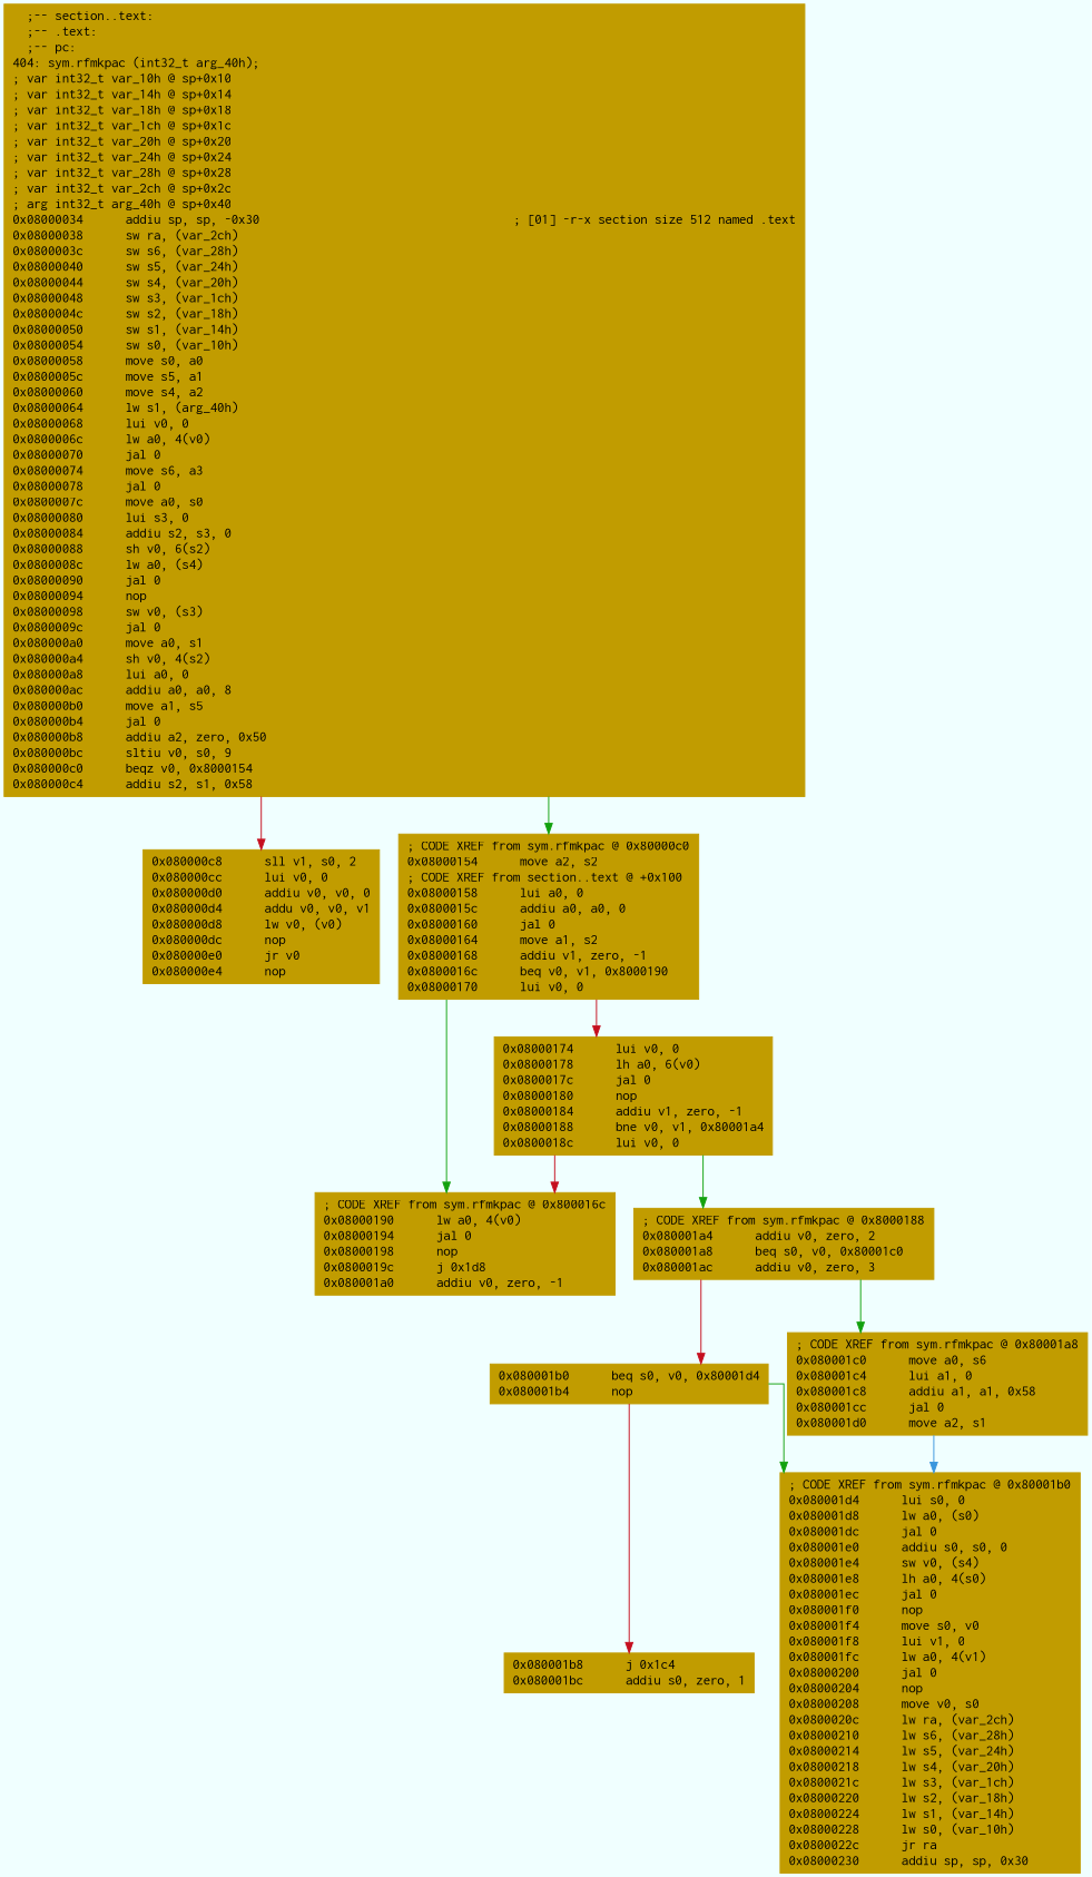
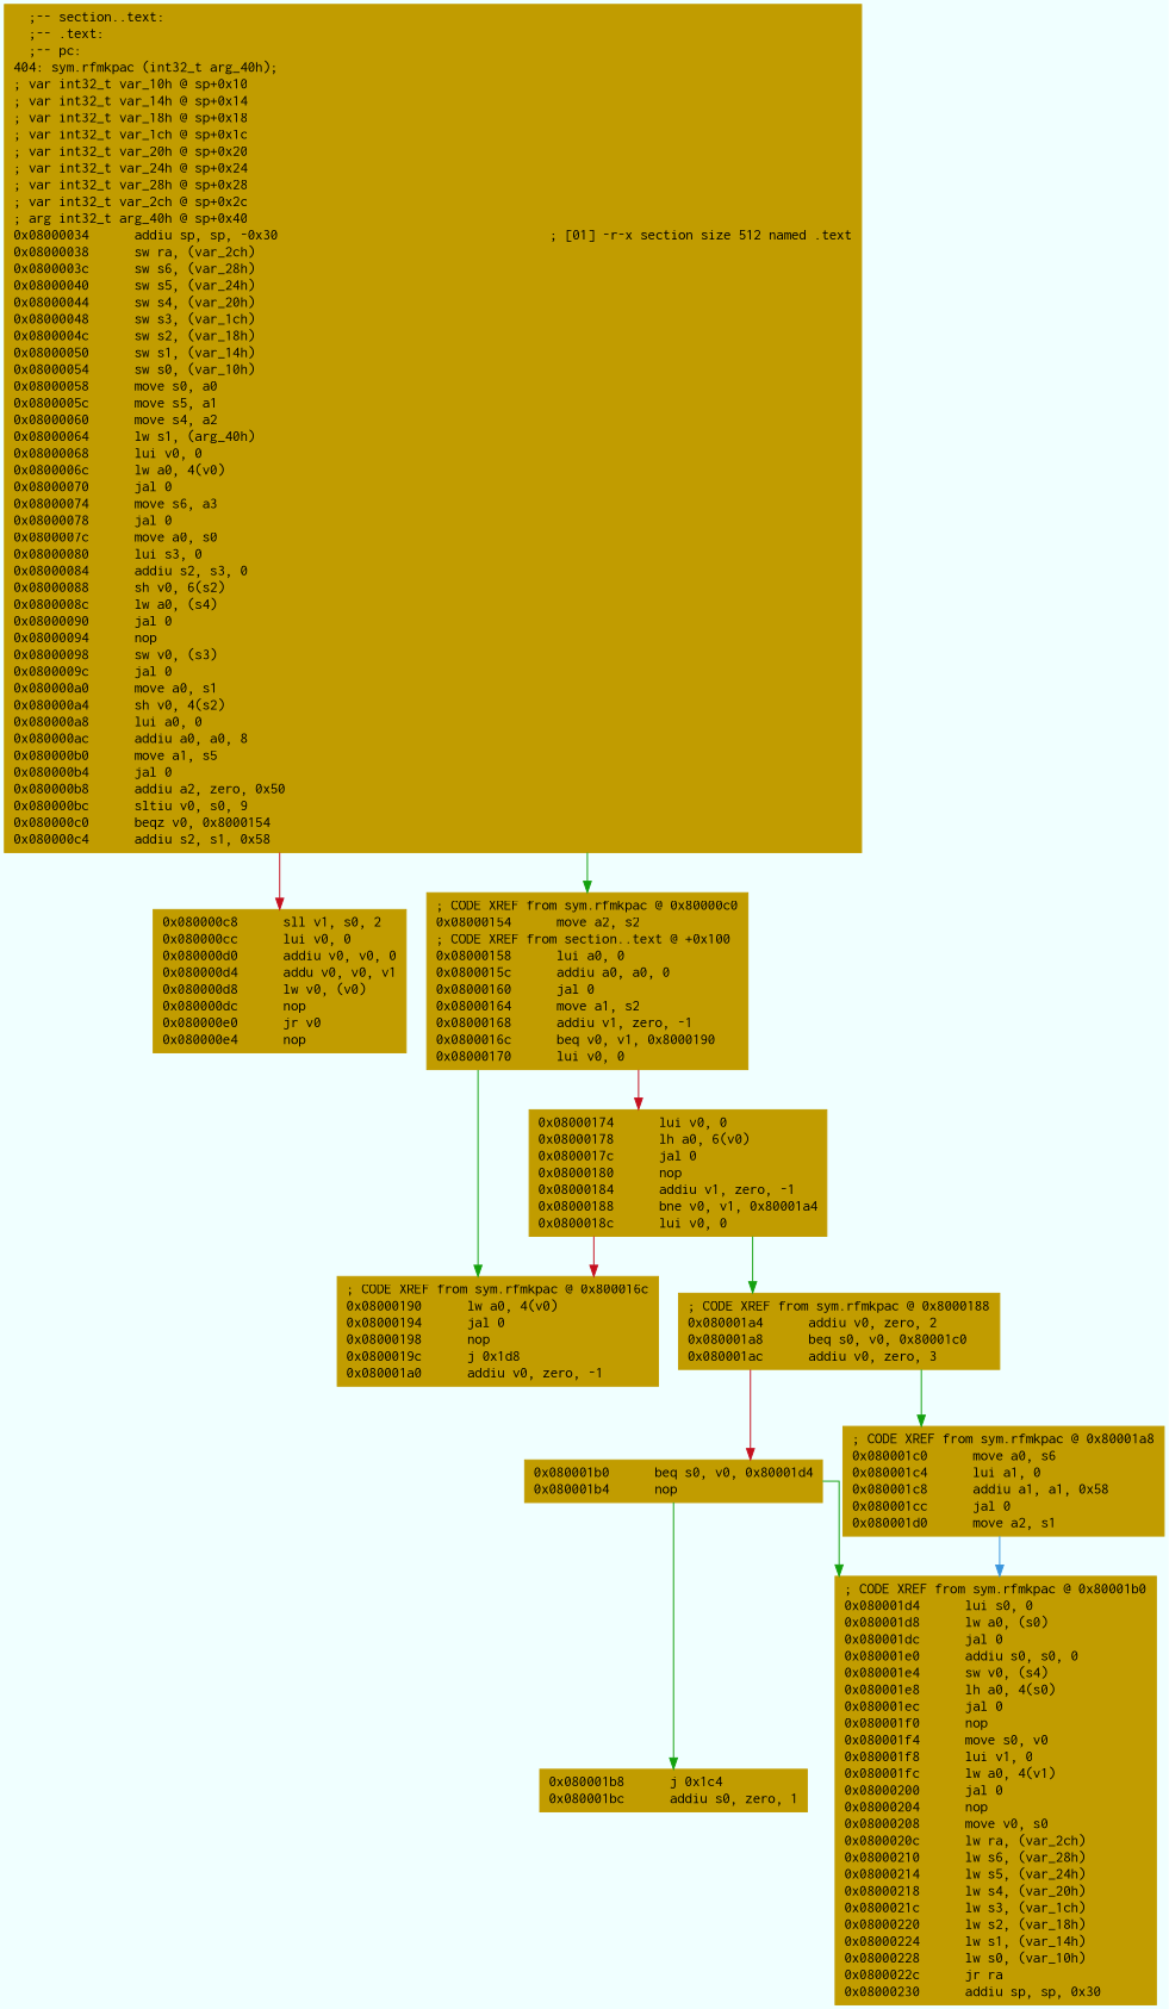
  digraph {
    bgcolor=azure
    fontname=Courier
    fontsize=8
    splines=ortho
    node [color="#c19c00" fillcolor="#c19c00" fontname=Courier shape=box style=filled]
    edge [arrowhead=normal color="#c50f1f"]
    n1 [label="  ;-- section..text:\l  ;-- .text:\l  ;-- pc:\l404: sym.rfmkpac (int32_t arg_40h);\l; var int32_t var_10h @ sp+0x10\l; var int32_t var_14h @ sp+0x14\l; var int32_t var_18h @ sp+0x18\l; var int32_t var_1ch @ sp+0x1c\l; var int32_t var_20h @ sp+0x20\l; var int32_t var_24h @ sp+0x24\l; var int32_t var_28h @ sp+0x28\l; var int32_t var_2ch @ sp+0x2c\l; arg int32_t arg_40h @ sp+0x40\l0x08000034      addiu sp, sp, -0x30                                    ; [01] -r-x section size 512 named .text\l0x08000038      sw ra, (var_2ch)\l0x0800003c      sw s6, (var_28h)\l0x08000040      sw s5, (var_24h)\l0x08000044      sw s4, (var_20h)\l0x08000048      sw s3, (var_1ch)\l0x0800004c      sw s2, (var_18h)\l0x08000050      sw s1, (var_14h)\l0x08000054      sw s0, (var_10h)\l0x08000058      move s0, a0\l0x0800005c      move s5, a1\l0x08000060      move s4, a2\l0x08000064      lw s1, (arg_40h)\l0x08000068      lui v0, 0\l0x0800006c      lw a0, 4(v0)\l0x08000070      jal 0\l0x08000074      move s6, a3\l0x08000078      jal 0\l0x0800007c      move a0, s0\l0x08000080      lui s3, 0\l0x08000084      addiu s2, s3, 0\l0x08000088      sh v0, 6(s2)\l0x0800008c      lw a0, (s4)\l0x08000090      jal 0\l0x08000094      nop\l0x08000098      sw v0, (s3)\l0x0800009c      jal 0\l0x080000a0      move a0, s1\l0x080000a4      sh v0, 4(s2)\l0x080000a8      lui a0, 0\l0x080000ac      addiu a0, a0, 8\l0x080000b0      move a1, s5\l0x080000b4      jal 0\l0x080000b8      addiu a2, zero, 0x50\l0x080000bc      sltiu v0, s0, 9\l0x080000c0      beqz v0, 0x8000154\l0x080000c4      addiu s2, s1, 0x58\l"]
    n2 [label="0x080000c8      sll v1, s0, 2\l0x080000cc      lui v0, 0\l0x080000d0      addiu v0, v0, 0\l0x080000d4      addu v0, v0, v1\l0x080000d8      lw v0, (v0)\l0x080000dc      nop\l0x080000e0      jr v0\l0x080000e4      nop\l"]
    n3 [label="; CODE XREF from sym.rfmkpac @ 0x80000c0\l0x08000154      move a2, s2\l; CODE XREF from section..text @ +0x100\l0x08000158      lui a0, 0\l0x0800015c      addiu a0, a0, 0\l0x08000160      jal 0\l0x08000164      move a1, s2\l0x08000168      addiu v1, zero, -1\l0x0800016c      beq v0, v1, 0x8000190\l0x08000170      lui v0, 0\l"]
    n4 [label="0x08000174      lui v0, 0\l0x08000178      lh a0, 6(v0)\l0x0800017c      jal 0\l0x08000180      nop\l0x08000184      addiu v1, zero, -1\l0x08000188      bne v0, v1, 0x80001a4\l0x0800018c      lui v0, 0\l"]
    n5 [label="; CODE XREF from sym.rfmkpac @ 0x800016c\l0x08000190      lw a0, 4(v0)\l0x08000194      jal 0\l0x08000198      nop\l0x0800019c      j 0x1d8\l0x080001a0      addiu v0, zero, -1\l"]
    n6 [label="; CODE XREF from sym.rfmkpac @ 0x8000188\l0x080001a4      addiu v0, zero, 2\l0x080001a8      beq s0, v0, 0x80001c0\l0x080001ac      addiu v0, zero, 3\l"]
    n7 [label="0x080001b0      beq s0, v0, 0x80001d4\l0x080001b4      nop\l"]
    n8 [label="; CODE XREF from sym.rfmkpac @ 0x80001a8\l0x080001c0      move a0, s6\l0x080001c4      lui a1, 0\l0x080001c8      addiu a1, a1, 0x58\l0x080001cc      jal 0\l0x080001d0      move a2, s1\l"]
    n9 [label="0x080001b8      j 0x1c4\l0x080001bc      addiu s0, zero, 1\l"]
    n10 [label="; CODE XREF from sym.rfmkpac @ 0x80001b0\l0x080001d4      lui s0, 0\l0x080001d8      lw a0, (s0)\l0x080001dc      jal 0\l0x080001e0      addiu s0, s0, 0\l0x080001e4      sw v0, (s4)\l0x080001e8      lh a0, 4(s0)\l0x080001ec      jal 0\l0x080001f0      nop\l0x080001f4      move s0, v0\l0x080001f8      lui v1, 0\l0x080001fc      lw a0, 4(v1)\l0x08000200      jal 0\l0x08000204      nop\l0x08000208      move v0, s0\l0x0800020c      lw ra, (var_2ch)\l0x08000210      lw s6, (var_28h)\l0x08000214      lw s5, (var_24h)\l0x08000218      lw s4, (var_20h)\l0x0800021c      lw s3, (var_1ch)\l0x08000220      lw s2, (var_18h)\l0x08000224      lw s1, (var_14h)\l0x08000228      lw s0, (var_10h)\l0x0800022c      jr ra\l0x08000230      addiu sp, sp, 0x30\l"]
    n1 -> n2
    n1 -> n3 [color="#13a10e"]
    n3 -> n4
    n3 -> n5 [color="#13a10e"]
    n4 -> n5
    n4 -> n6 [color="#13a10e"]
    n6 -> n7
    n6 -> n8 [color="#13a10e"]
-   n7 -> n9
+   n7 -> n9 [color="#13a10e"]
    n7 -> n10 [color="#13a10e"]
    n8 -> n10 [color="#3a96dd"]
  }
